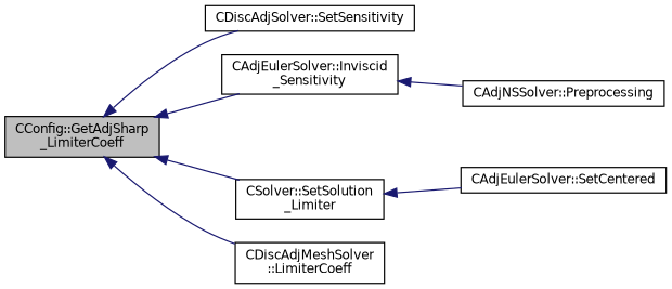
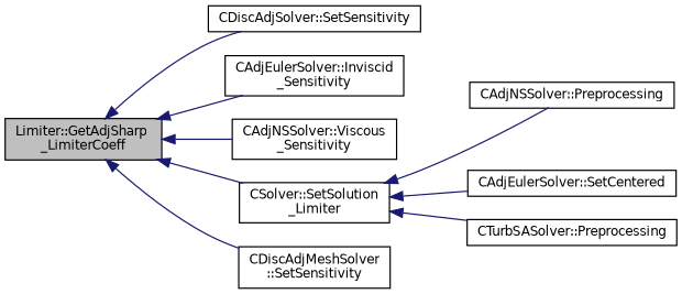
  digraph {
    rankdir=LR
    node [color=black fillcolor=white fontname=Helvetica fontsize=10 shape=record style=filled]
    edge [color=midnightblue dir=back fontname=Helvetica fontsize=10 labelfontname=Helvetica labelfontsize=10 style=solid]
-   n1 [fillcolor=grey75 fontcolor=black height=0.2 label="CConfig::GetAdjSharp\l_LimiterCoeff" width=0.4]
+   n1 [fillcolor=grey75 fontcolor=black height=0.2 label="Limiter::GetAdjSharp\l_LimiterCoeff" width=0.4]
    n2 [height=0.2 label="CDiscAdjSolver::SetSensitivity" width=0.4]
    n3 [height=0.2 label="CAdjEulerSolver::Inviscid\l_Sensitivity" width=0.4]
+   n4 [height=0.2 label="CAdjNSSolver::Viscous\l_Sensitivity" width=0.4]
    n5 [height=0.2 label="CSolver::SetSolution\l_Limiter" width=0.4]
-   n6 [height=0.2 label="CDiscAdjMeshSolver\l::LimiterCoeff" width=0.4]
+   n6 [height=0.2 label="CDiscAdjMeshSolver\l::SetSensitivity" width=0.4]
    n7 [height=0.2 label="CAdjEulerSolver::SetCentered" width=0.4]
    n8 [height=0.2 label="CAdjNSSolver::Preprocessing" width=0.4]
+   n9 [height=0.2 label="CTurbSASolver::Preprocessing" width=0.4]
    n1 -> n2
    n1 -> n3
+   n1 -> n4
    n1 -> n5
    n1 -> n6
    n5 -> n7
-   n3 -> n8
+   n5 -> n8
+   n5 -> n9
  }
